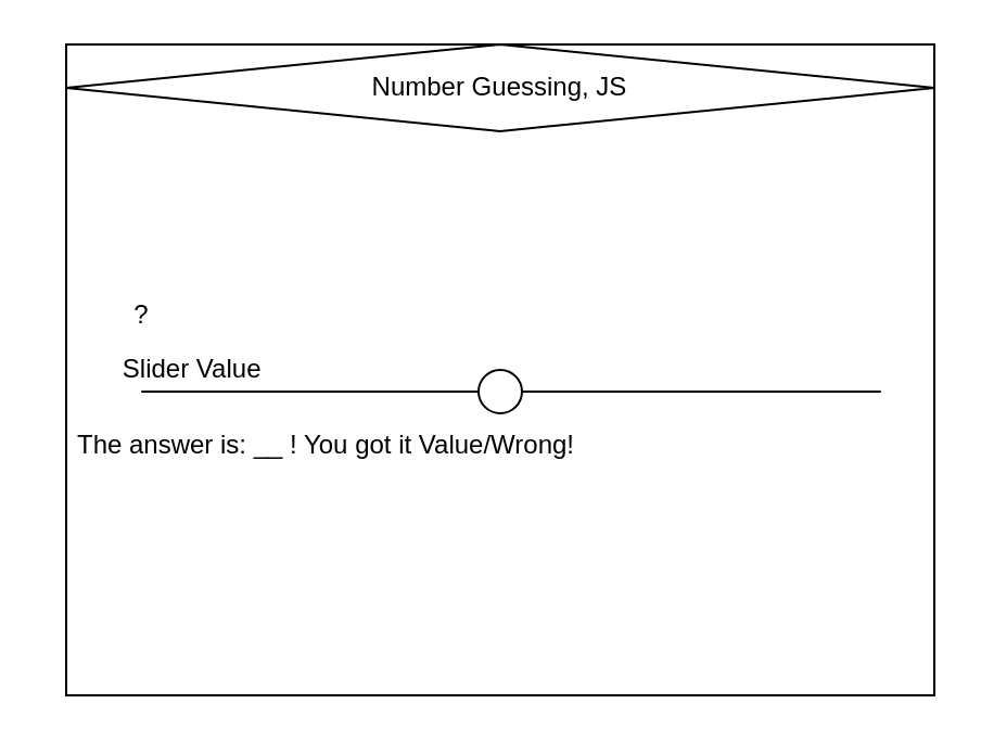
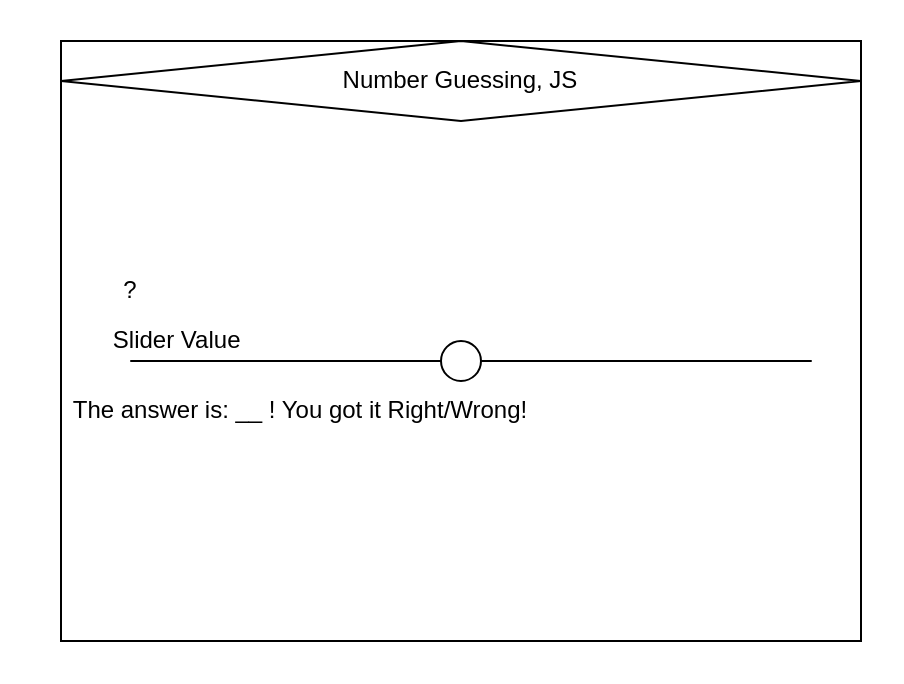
  <mxCell id="0" />
  <mxCell id="1" parent="0" />
  <mxCell id="2" value="" style="rounded=0;whiteSpace=wrap;html=1;" parent="1" vertex="1"><mxGeometry x="30" y="20" width="400" height="300" as="geometry" /></mxCell>
  <mxCell id="3" value="Number Guessing, JS" style="rhombus;whiteSpace=wrap;html=1;" parent="1" vertex="1"><mxGeometry x="30" y="20" width="400" height="40" as="geometry" /></mxCell>
  <mxCell id="4" value="" style="group" parent="1" vertex="1" connectable="0"><mxGeometry x="100" y="170" width="260" height="20" as="geometry" /></mxCell>
  <mxCell id="5" value="" style="endArrow=none;html=1;startArrow=none;" parent="4" source="6" edge="1"><mxGeometry width="50" height="50" relative="1" as="geometry"><mxPoint y="10" as="sourcePoint" /><mxPoint x="260" y="10" as="targetPoint" /><Array as="points"><mxPoint x="310" y="10" /></Array></mxGeometry></mxCell>
  <mxCell id="6" value="" style="ellipse;whiteSpace=wrap;html=1;aspect=fixed;" parent="4" vertex="1"><mxGeometry x="120" width="20" height="20" as="geometry" /></mxCell>
  <mxCell id="7" value="" style="endArrow=none;html=1;" parent="4" target="6" edge="1"><mxGeometry width="50" height="50" relative="1" as="geometry"><mxPoint y="10" as="sourcePoint" /><mxPoint x="260" y="10" as="targetPoint" /><Array as="points"><mxPoint x="-40" y="10" /></Array></mxGeometry></mxCell>
  <mxCell id="8" value="Slider Value&amp;nbsp;" style="text;html=1;strokeColor=none;fillColor=none;align=center;verticalAlign=middle;whiteSpace=wrap;rounded=0;" parent="1" vertex="1"><mxGeometry x="50" y="162.5" width="80" height="15" as="geometry" /></mxCell>
  <mxCell id="9" value="?" style="text;html=1;strokeColor=none;fillColor=none;align=center;verticalAlign=middle;whiteSpace=wrap;rounded=0;" parent="1" vertex="1"><mxGeometry x="50" y="140" width="30" height="10" as="geometry" /></mxCell>
- <mxCell id="10" value="The answer is: __ ! You got it Value/Wrong!" style="text;html=1;strokeColor=none;fillColor=none;align=center;verticalAlign=middle;whiteSpace=wrap;rounded=0;" parent="1" vertex="1"><mxGeometry x="20" y="190" width="260" height="30" as="geometry" /></mxCell>
+ <mxCell id="10" value="The answer is: __ ! You got it Right/Wrong!" style="text;html=1;strokeColor=none;fillColor=none;align=center;verticalAlign=middle;whiteSpace=wrap;rounded=0;" parent="1" vertex="1"><mxGeometry x="20" y="190" width="260" height="30" as="geometry" /></mxCell>
